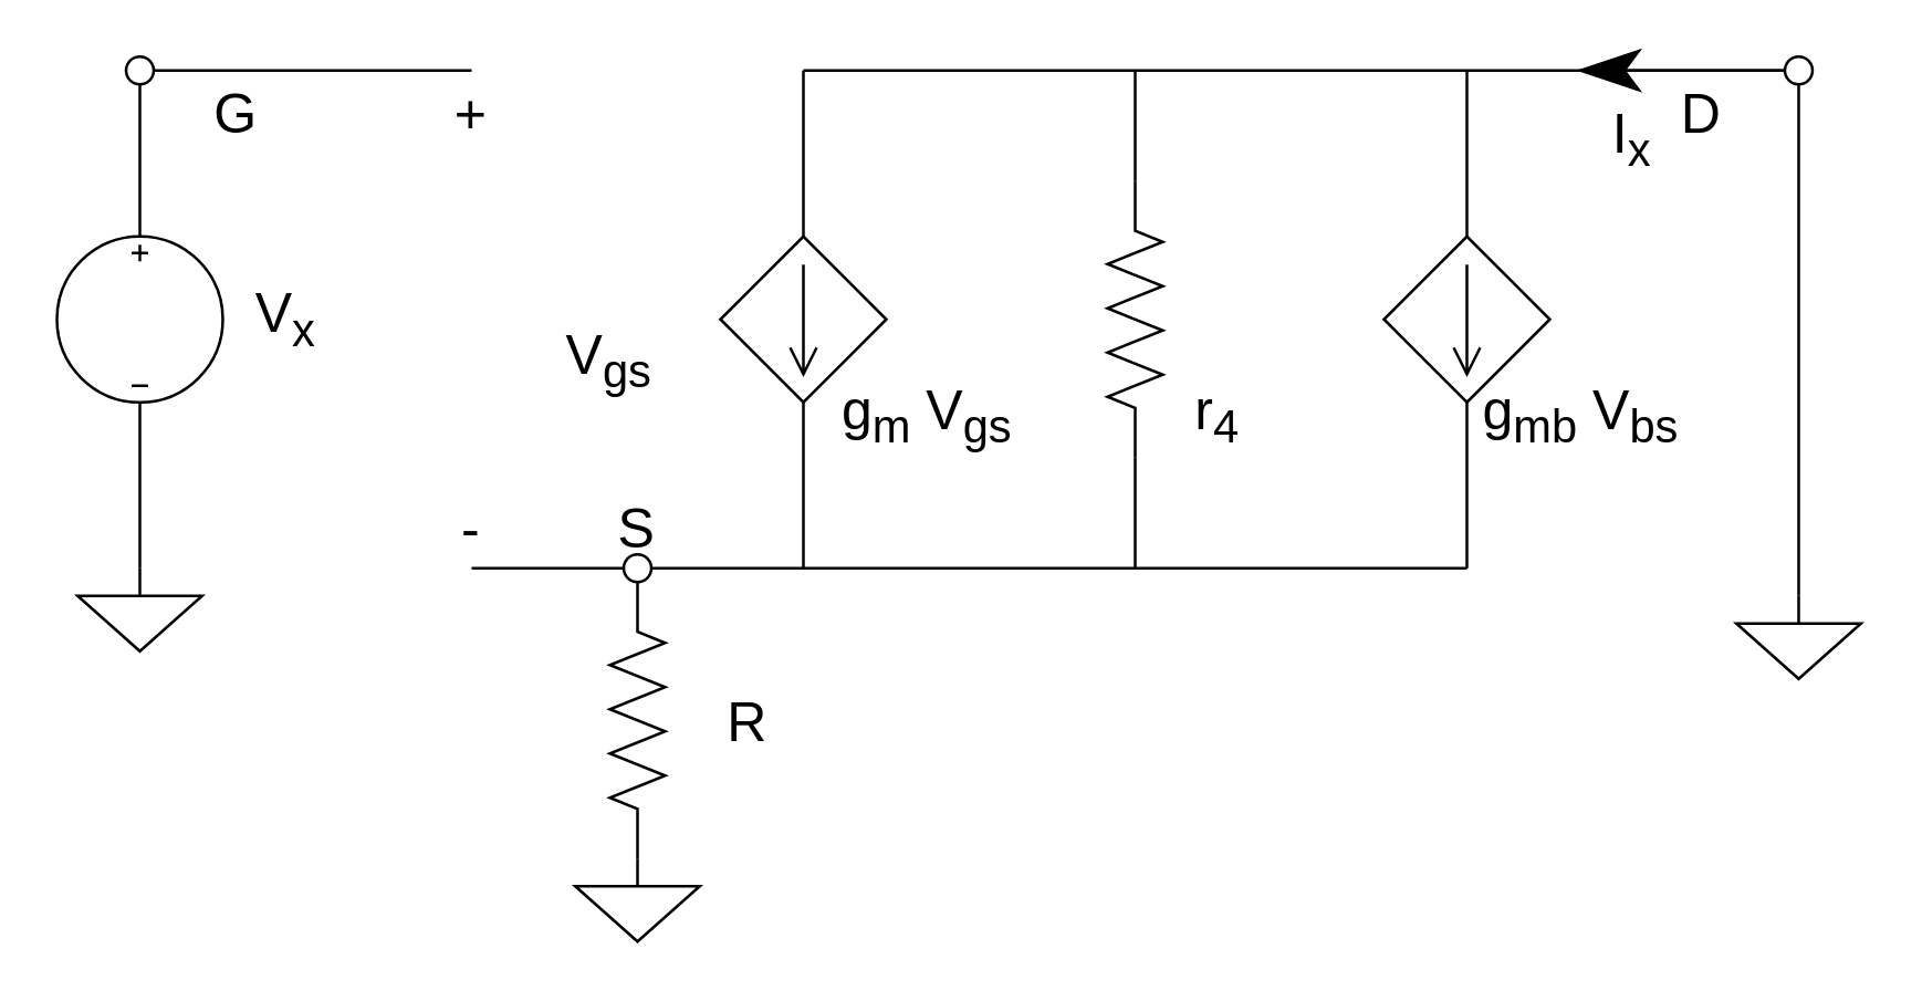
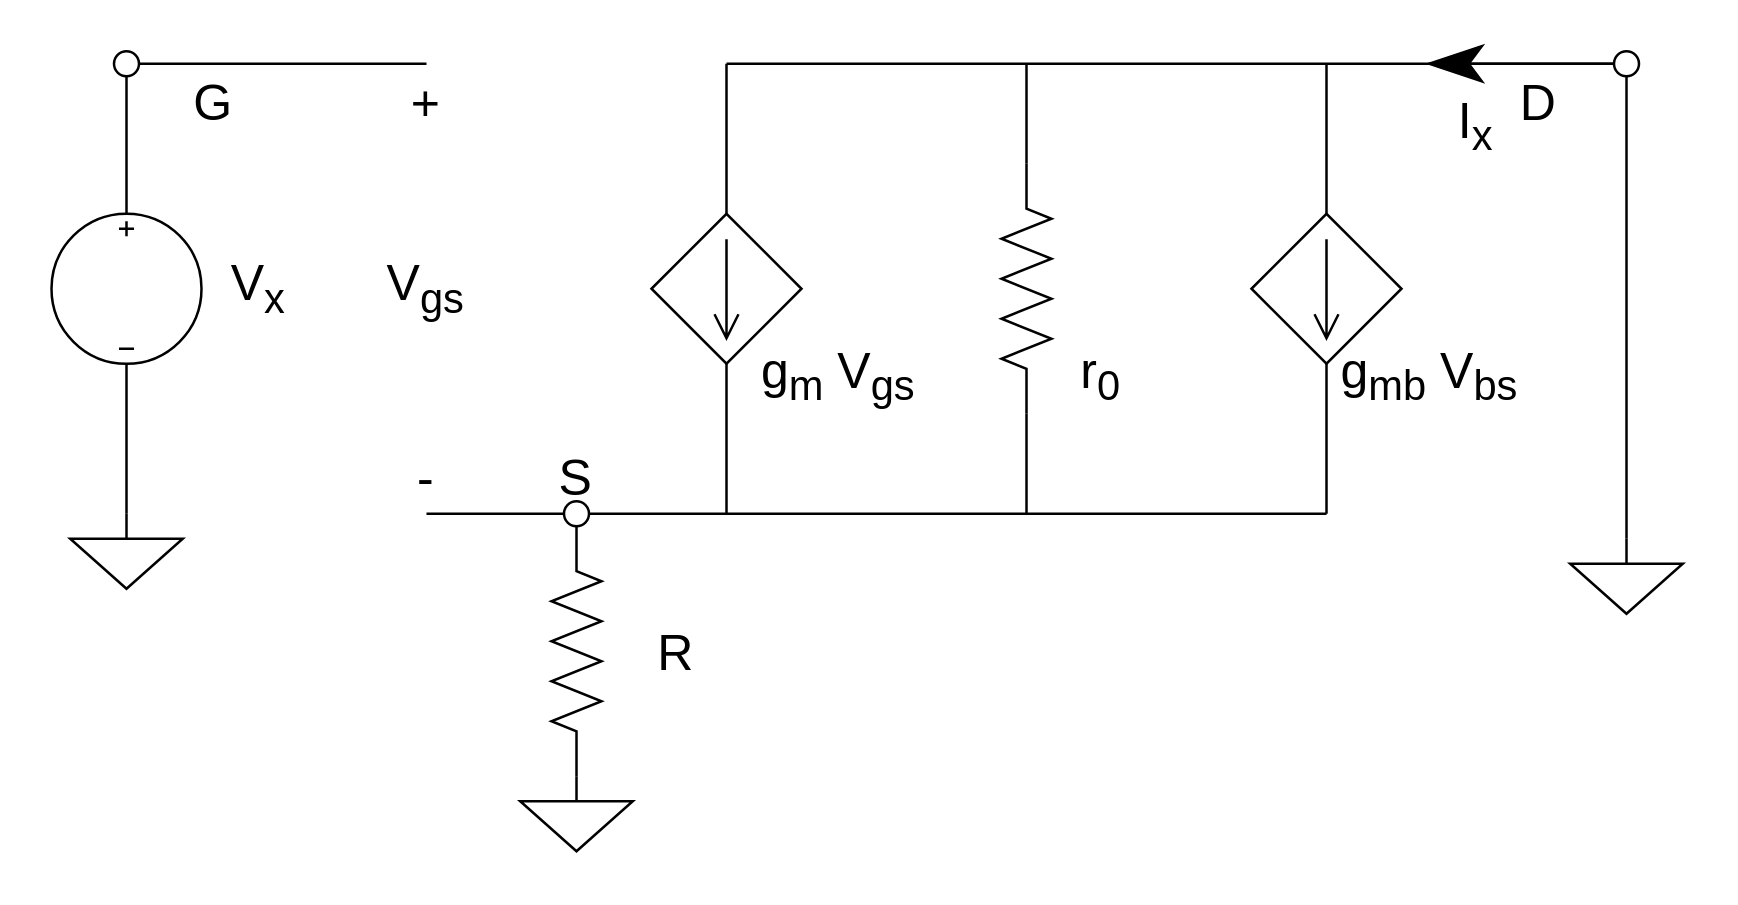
  <mxCell id="0" />
  <mxCell id="1" parent="0" />
  <mxCell id="2" value="" style="pointerEvents=1;verticalLabelPosition=bottom;shadow=0;dashed=0;align=center;html=1;verticalAlign=top;shape=mxgraph.electrical.signal_sources.source;aspect=fixed;points=[[0.5,0,0],[1,0.5,0],[0.5,1,0],[0,0.5,0]];elSignalType=dc2;elSourceType=dependent;" vertex="1" parent="1"><mxGeometry x="260" y="85" width="60" height="60" as="geometry" /></mxCell>
  <mxCell id="3" value="" style="pointerEvents=1;verticalLabelPosition=bottom;shadow=0;dashed=0;align=center;html=1;verticalAlign=top;shape=mxgraph.electrical.signal_sources.source;aspect=fixed;points=[[0.5,0,0],[1,0.5,0],[0.5,1,0],[0,0.5,0]];elSignalType=dc2;elSourceType=dependent;" vertex="1" parent="1"><mxGeometry x="500" y="85" width="60" height="60" as="geometry" /></mxCell>
  <mxCell id="4" value="" style="pointerEvents=1;verticalLabelPosition=bottom;shadow=0;dashed=0;align=center;html=1;verticalAlign=top;shape=mxgraph.electrical.resistors.resistor_2;rotation=90;" vertex="1" parent="1"><mxGeometry x="360" y="105" width="100" height="20" as="geometry" /></mxCell>
  <mxCell id="5" value="" style="endArrow=none;html=1;strokeWidth=1;rounded=0;exitX=0.5;exitY=0;exitDx=0;exitDy=0;exitPerimeter=0;entryX=0.5;entryY=1;entryDx=0;entryDy=0;entryPerimeter=0;" edge="1" parent="1" target="2"><mxGeometry width="100" relative="1" as="geometry"><mxPoint x="290" y="205" as="sourcePoint" /><mxPoint x="350" y="125" as="targetPoint" /></mxGeometry></mxCell>
  <mxCell id="6" value="" style="endArrow=none;html=1;strokeWidth=1;rounded=0;entryX=1;entryY=0.5;entryDx=0;entryDy=0;entryPerimeter=0;exitX=0.5;exitY=0;exitDx=0;exitDy=0;exitPerimeter=0;" edge="1" parent="1" target="4"><mxGeometry width="100" relative="1" as="geometry"><mxPoint x="410" y="205" as="sourcePoint" /><mxPoint x="380" y="215" as="targetPoint" /></mxGeometry></mxCell>
  <mxCell id="7" value="" style="endArrow=none;html=1;strokeWidth=1;rounded=0;entryX=0.5;entryY=1;entryDx=0;entryDy=0;entryPerimeter=0;" edge="1" parent="1" target="3"><mxGeometry width="100" relative="1" as="geometry"><mxPoint x="530" y="205" as="sourcePoint" /><mxPoint x="380" y="215" as="targetPoint" /></mxGeometry></mxCell>
  <mxCell id="8" value="g&lt;sub&gt;m&lt;/sub&gt; V&lt;sub&gt;gs&lt;/sub&gt;" style="text;html=1;align=center;verticalAlign=middle;whiteSpace=wrap;rounded=0;noLabel=0;fontSize=20;" vertex="1" parent="1"><mxGeometry x="300" y="135" width="70" height="30" as="geometry" /></mxCell>
- <mxCell id="9" value="r&lt;sub&gt;4&lt;/sub&gt;" style="text;html=1;align=center;verticalAlign=middle;whiteSpace=wrap;rounded=0;fontSize=20;" vertex="1" parent="1"><mxGeometry x="410" y="135" width="60" height="30" as="geometry" /></mxCell>
+ <mxCell id="9" value="r&lt;sub&gt;0&lt;/sub&gt;" style="text;html=1;align=center;verticalAlign=middle;whiteSpace=wrap;rounded=0;fontSize=20;" vertex="1" parent="1"><mxGeometry x="410" y="135" width="60" height="30" as="geometry" /></mxCell>
  <mxCell id="10" value="g&lt;sub&gt;mb&lt;/sub&gt; V&lt;sub&gt;bs&lt;/sub&gt;" style="text;html=1;align=center;verticalAlign=middle;whiteSpace=wrap;rounded=0;fontSize=20;" vertex="1" parent="1"><mxGeometry x="530" y="135" width="82.5" height="30" as="geometry" /></mxCell>
  <mxCell id="11" value="" style="endArrow=none;html=1;strokeWidth=1;rounded=0;" edge="1" parent="1"><mxGeometry width="100" relative="1" as="geometry"><mxPoint x="230" y="205" as="sourcePoint" /><mxPoint x="530" y="205" as="targetPoint" /></mxGeometry></mxCell>
  <mxCell id="12" value="" style="endArrow=none;html=1;strokeWidth=1;rounded=0;exitX=0;exitY=0.5;exitDx=0;exitDy=0;exitPerimeter=0;" edge="1" parent="1" source="4"><mxGeometry width="100" relative="1" as="geometry"><mxPoint x="409.8" y="65" as="sourcePoint" /><mxPoint x="410" y="25" as="targetPoint" /></mxGeometry></mxCell>
  <mxCell id="13" value="" style="endArrow=none;html=1;strokeWidth=1;rounded=0;exitX=0.5;exitY=0;exitDx=0;exitDy=0;exitPerimeter=0;" edge="1" parent="1" source="2"><mxGeometry width="100" relative="1" as="geometry"><mxPoint x="280" y="105" as="sourcePoint" /><mxPoint x="290" y="25" as="targetPoint" /></mxGeometry></mxCell>
  <mxCell id="14" value="" style="endArrow=none;html=1;strokeWidth=1;rounded=0;entryX=0.5;entryY=0;entryDx=0;entryDy=0;entryPerimeter=0;" edge="1" parent="1" target="3"><mxGeometry width="100" relative="1" as="geometry"><mxPoint x="530" y="25" as="sourcePoint" /><mxPoint x="480" y="125" as="targetPoint" /></mxGeometry></mxCell>
  <mxCell id="15" value="" style="endArrow=none;html=1;strokeWidth=1;rounded=0;" edge="1" parent="1"><mxGeometry width="100" relative="1" as="geometry"><mxPoint x="290" y="25" as="sourcePoint" /><mxPoint x="650" y="25" as="targetPoint" /></mxGeometry></mxCell>
  <mxCell id="16" value="" style="endArrow=none;html=1;strokeWidth=1;rounded=0;" edge="1" parent="1"><mxGeometry width="100" relative="1" as="geometry"><mxPoint x="50" y="25" as="sourcePoint" /><mxPoint x="170" y="25" as="targetPoint" /></mxGeometry></mxCell>
  <mxCell id="17" value="+" style="text;html=1;align=center;verticalAlign=middle;whiteSpace=wrap;rounded=0;fontSize=20;" vertex="1" parent="1"><mxGeometry x="140" y="25" width="60" height="30" as="geometry" /></mxCell>
  <mxCell id="18" value="-" style="text;html=1;align=center;verticalAlign=middle;whiteSpace=wrap;rounded=0;fontSize=20;" vertex="1" parent="1"><mxGeometry x="140" y="175" width="60" height="30" as="geometry" /></mxCell>
- <mxCell id="19" value="V&lt;sub&gt;gs&lt;/sub&gt;" style="text;html=1;align=center;verticalAlign=middle;whiteSpace=wrap;rounded=0;fontSize=20;" vertex="1" parent="1"><mxGeometry x="190" y="115" width="60" height="30" as="geometry" /></mxCell>
+ <mxCell id="19" value="V&lt;sub&gt;gs&lt;/sub&gt;" style="text;html=1;align=center;verticalAlign=middle;whiteSpace=wrap;rounded=0;fontSize=20;" vertex="1" parent="1"><mxGeometry x="140" y="100" width="60" height="30" as="geometry" /></mxCell>
  <mxCell id="20" value="" style="verticalLabelPosition=bottom;shadow=0;dashed=0;align=center;html=1;verticalAlign=top;strokeWidth=1;shape=ellipse;" vertex="1" parent="1"><mxGeometry x="45" y="20" width="10" height="10" as="geometry" /></mxCell>
  <mxCell id="21" value="" style="verticalLabelPosition=bottom;shadow=0;dashed=0;align=center;html=1;verticalAlign=top;strokeWidth=1;shape=ellipse;" vertex="1" parent="1"><mxGeometry x="645" y="20" width="10" height="10" as="geometry" /></mxCell>
  <mxCell id="22" value="" style="endArrow=none;html=1;strokeWidth=1;rounded=0;" edge="1" parent="1"><mxGeometry width="100" relative="1" as="geometry"><mxPoint x="170" y="205" as="sourcePoint" /><mxPoint x="230" y="205" as="targetPoint" /></mxGeometry></mxCell>
  <mxCell id="23" value="G" style="text;html=1;align=center;verticalAlign=middle;whiteSpace=wrap;rounded=0;fontSize=20;" vertex="1" parent="1"><mxGeometry x="55" y="25" width="60" height="30" as="geometry" /></mxCell>
  <mxCell id="24" value="D" style="text;html=1;align=center;verticalAlign=middle;whiteSpace=wrap;rounded=0;fontSize=20;" vertex="1" parent="1"><mxGeometry x="585" y="25" width="60" height="30" as="geometry" /></mxCell>
  <mxCell id="25" value="" style="verticalLabelPosition=bottom;shadow=0;dashed=0;align=center;html=1;verticalAlign=top;strokeWidth=1;shape=ellipse;" vertex="1" parent="1"><mxGeometry x="225" y="200" width="10" height="10" as="geometry" /></mxCell>
  <mxCell id="26" value="S" style="text;html=1;align=center;verticalAlign=middle;whiteSpace=wrap;rounded=0;fontSize=20;" vertex="1" parent="1"><mxGeometry x="200" y="175" width="60" height="30" as="geometry" /></mxCell>
  <mxCell id="27" value="" style="pointerEvents=1;verticalLabelPosition=bottom;shadow=0;dashed=0;align=center;html=1;verticalAlign=top;shape=mxgraph.electrical.resistors.resistor_2;rotation=90;" vertex="1" parent="1"><mxGeometry x="180" y="250" width="100" height="20" as="geometry" /></mxCell>
  <mxCell id="28" value="" style="pointerEvents=1;verticalLabelPosition=bottom;shadow=0;dashed=0;align=center;html=1;verticalAlign=top;shape=mxgraph.electrical.signal_sources.signal_ground;" vertex="1" parent="1"><mxGeometry x="207.5" y="310" width="45" height="30" as="geometry" /></mxCell>
  <mxCell id="29" value="" style="pointerEvents=1;verticalLabelPosition=bottom;shadow=0;dashed=0;align=center;html=1;verticalAlign=top;shape=mxgraph.electrical.signal_sources.signal_ground;" vertex="1" parent="1"><mxGeometry x="627.5" y="215" width="45" height="30" as="geometry" /></mxCell>
  <mxCell id="30" value="" style="endArrow=none;html=1;strokeWidth=1;rounded=0;exitX=0.5;exitY=0;exitDx=0;exitDy=0;exitPerimeter=0;entryX=0.5;entryY=1;entryDx=0;entryDy=0;" edge="1" parent="1" source="29" target="21"><mxGeometry width="100" relative="1" as="geometry"><mxPoint x="550" y="155" as="sourcePoint" /><mxPoint x="630" y="95" as="targetPoint" /></mxGeometry></mxCell>
  <mxCell id="31" value="" style="pointerEvents=1;verticalLabelPosition=bottom;shadow=0;dashed=0;align=center;html=1;verticalAlign=top;shape=mxgraph.electrical.signal_sources.source;aspect=fixed;points=[[0.5,0,0],[1,0.5,0],[0.5,1,0],[0,0.5,0]];elSignalType=dc3;" vertex="1" parent="1"><mxGeometry x="20" y="85" width="60" height="60" as="geometry" /></mxCell>
  <mxCell id="32" value="" style="pointerEvents=1;verticalLabelPosition=bottom;shadow=0;dashed=0;align=center;html=1;verticalAlign=top;shape=mxgraph.electrical.signal_sources.signal_ground;" vertex="1" parent="1"><mxGeometry x="27.5" y="205" width="45" height="30" as="geometry" /></mxCell>
  <mxCell id="33" value="" style="endArrow=none;html=1;strokeWidth=1;rounded=0;entryX=0.5;entryY=1;entryDx=0;entryDy=0;entryPerimeter=0;exitX=0.5;exitY=0;exitDx=0;exitDy=0;exitPerimeter=0;" edge="1" parent="1" source="32" target="31"><mxGeometry width="100" relative="1" as="geometry"><mxPoint x="210" y="155" as="sourcePoint" /><mxPoint x="310" y="155" as="targetPoint" /></mxGeometry></mxCell>
  <mxCell id="34" value="" style="endArrow=none;html=1;strokeWidth=1;rounded=0;entryX=0.5;entryY=1;entryDx=0;entryDy=0;exitX=0.5;exitY=0;exitDx=0;exitDy=0;exitPerimeter=0;" edge="1" parent="1" source="31" target="20"><mxGeometry width="100" relative="1" as="geometry"><mxPoint x="100" y="105" as="sourcePoint" /><mxPoint x="200" y="105" as="targetPoint" /></mxGeometry></mxCell>
  <mxCell id="35" value="" style="endArrow=classicThin;html=1;strokeWidth=1;endSize=20;rounded=0;exitX=0;exitY=0.5;exitDx=0;exitDy=0;" edge="1" parent="1" source="21"><mxGeometry width="100" relative="1" as="geometry"><mxPoint x="470" y="75" as="sourcePoint" /><mxPoint x="570" y="25" as="targetPoint" /></mxGeometry></mxCell>
  <mxCell id="36" value="&lt;font style=&quot;font-size: 20px;&quot;&gt;I&lt;sub&gt;x&lt;/sub&gt;&lt;/font&gt;" style="text;html=1;align=center;verticalAlign=middle;whiteSpace=wrap;rounded=0;" vertex="1" parent="1"><mxGeometry x="560" y="35" width="60" height="30" as="geometry" /></mxCell>
  <mxCell id="37" value="V&lt;sub&gt;x&lt;/sub&gt;" style="text;html=1;align=center;verticalAlign=middle;whiteSpace=wrap;rounded=0;fontSize=20;" vertex="1" parent="1"><mxGeometry x="72.5" y="100" width="60" height="30" as="geometry" /></mxCell>
  <mxCell id="38" value="R" style="text;html=1;align=center;verticalAlign=middle;whiteSpace=wrap;rounded=0;fontSize=20;" vertex="1" parent="1"><mxGeometry x="240" y="245" width="60" height="30" as="geometry" /></mxCell>
